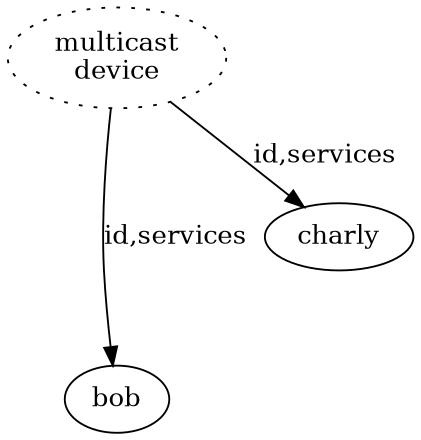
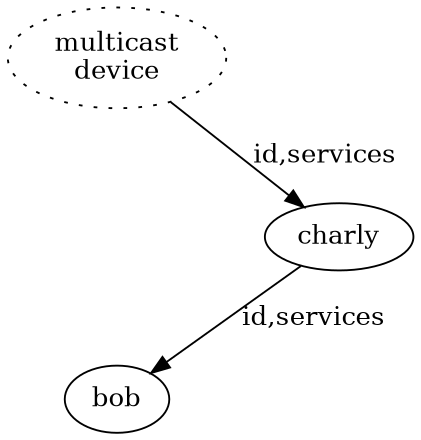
  digraph {
    edge [color=black]
    n1 [label="multicast\ndevice" style=dotted]
    bob
    charly
-   n1 -> bob [label="id,services"]
+   charly -> bob [label="id,services"]
    n1 -> charly [label="id,services"]
  }
